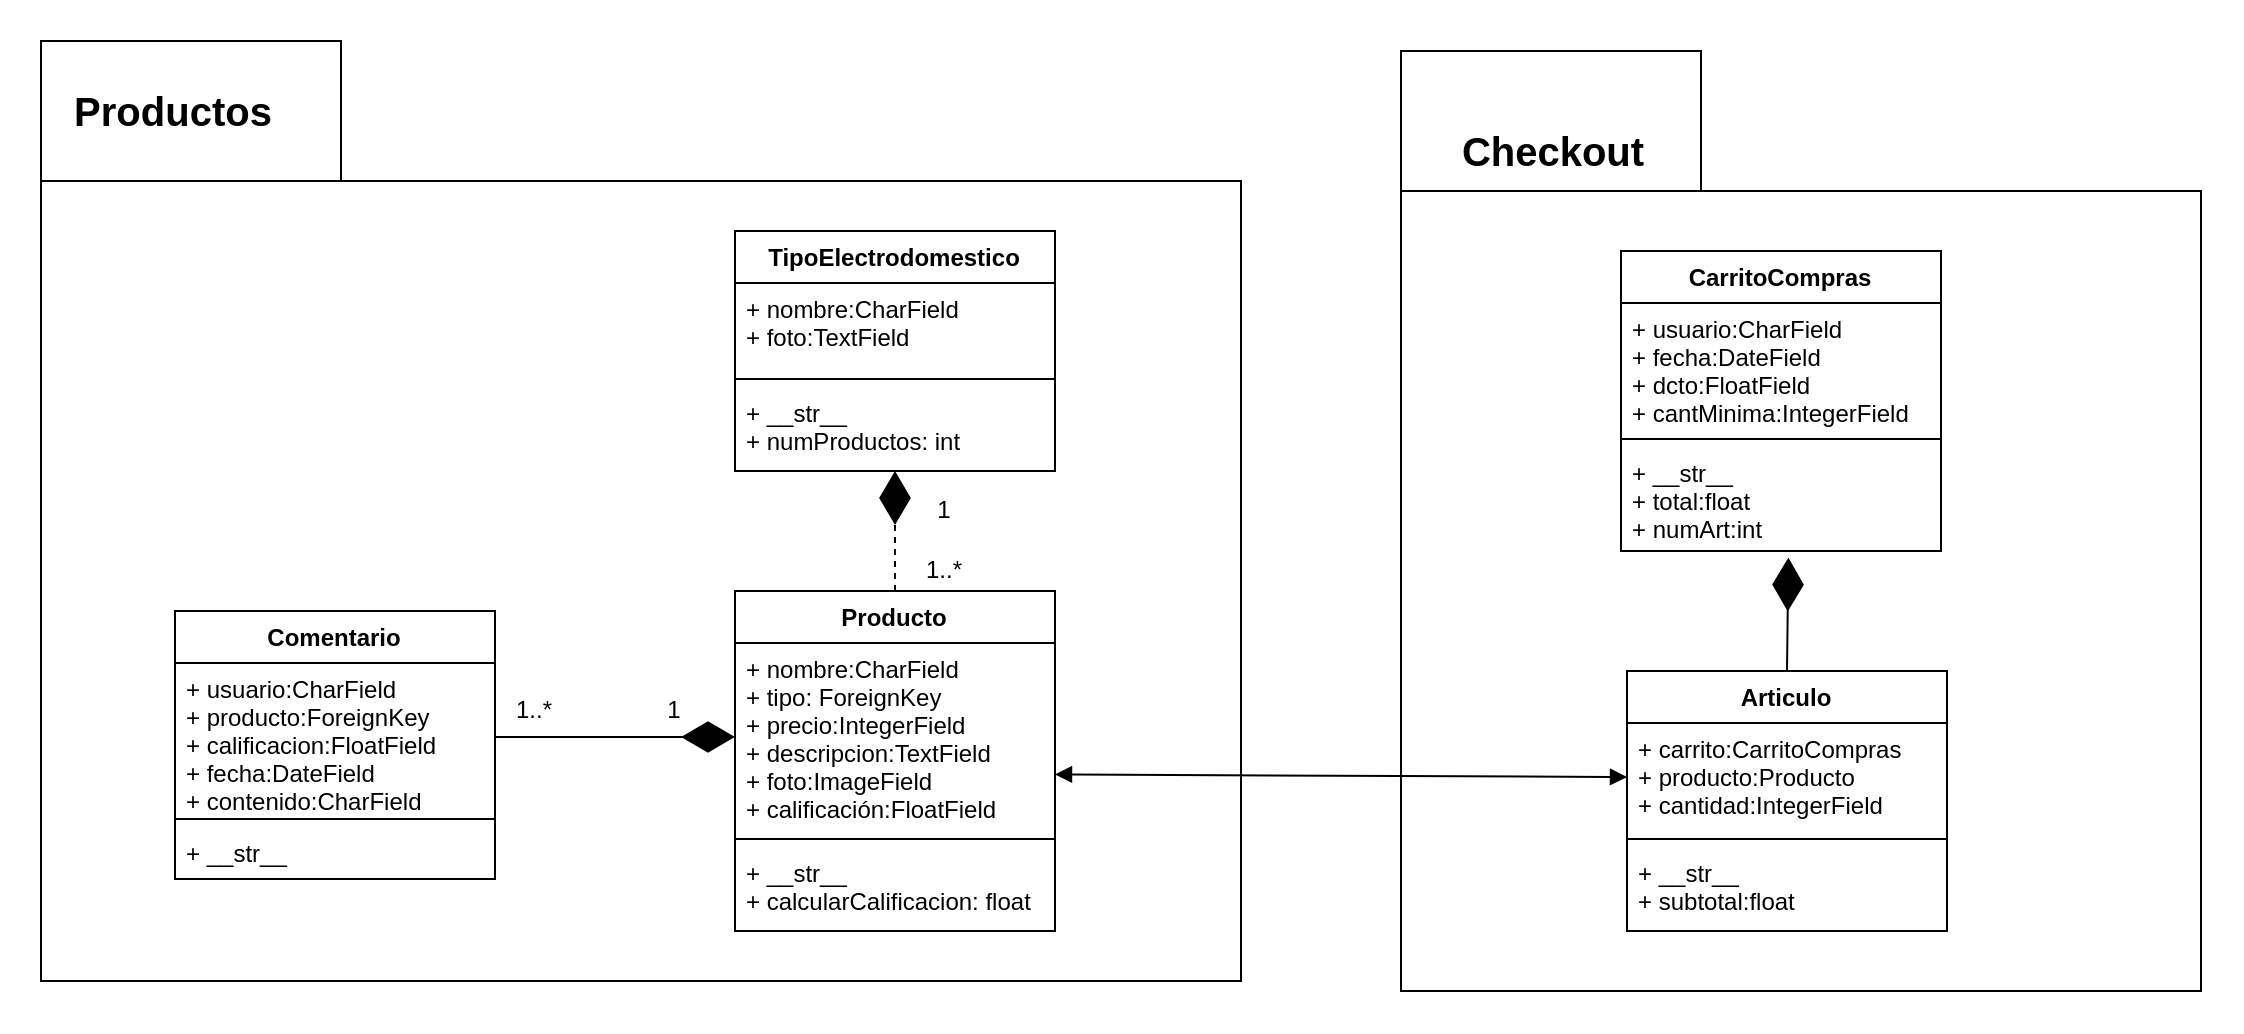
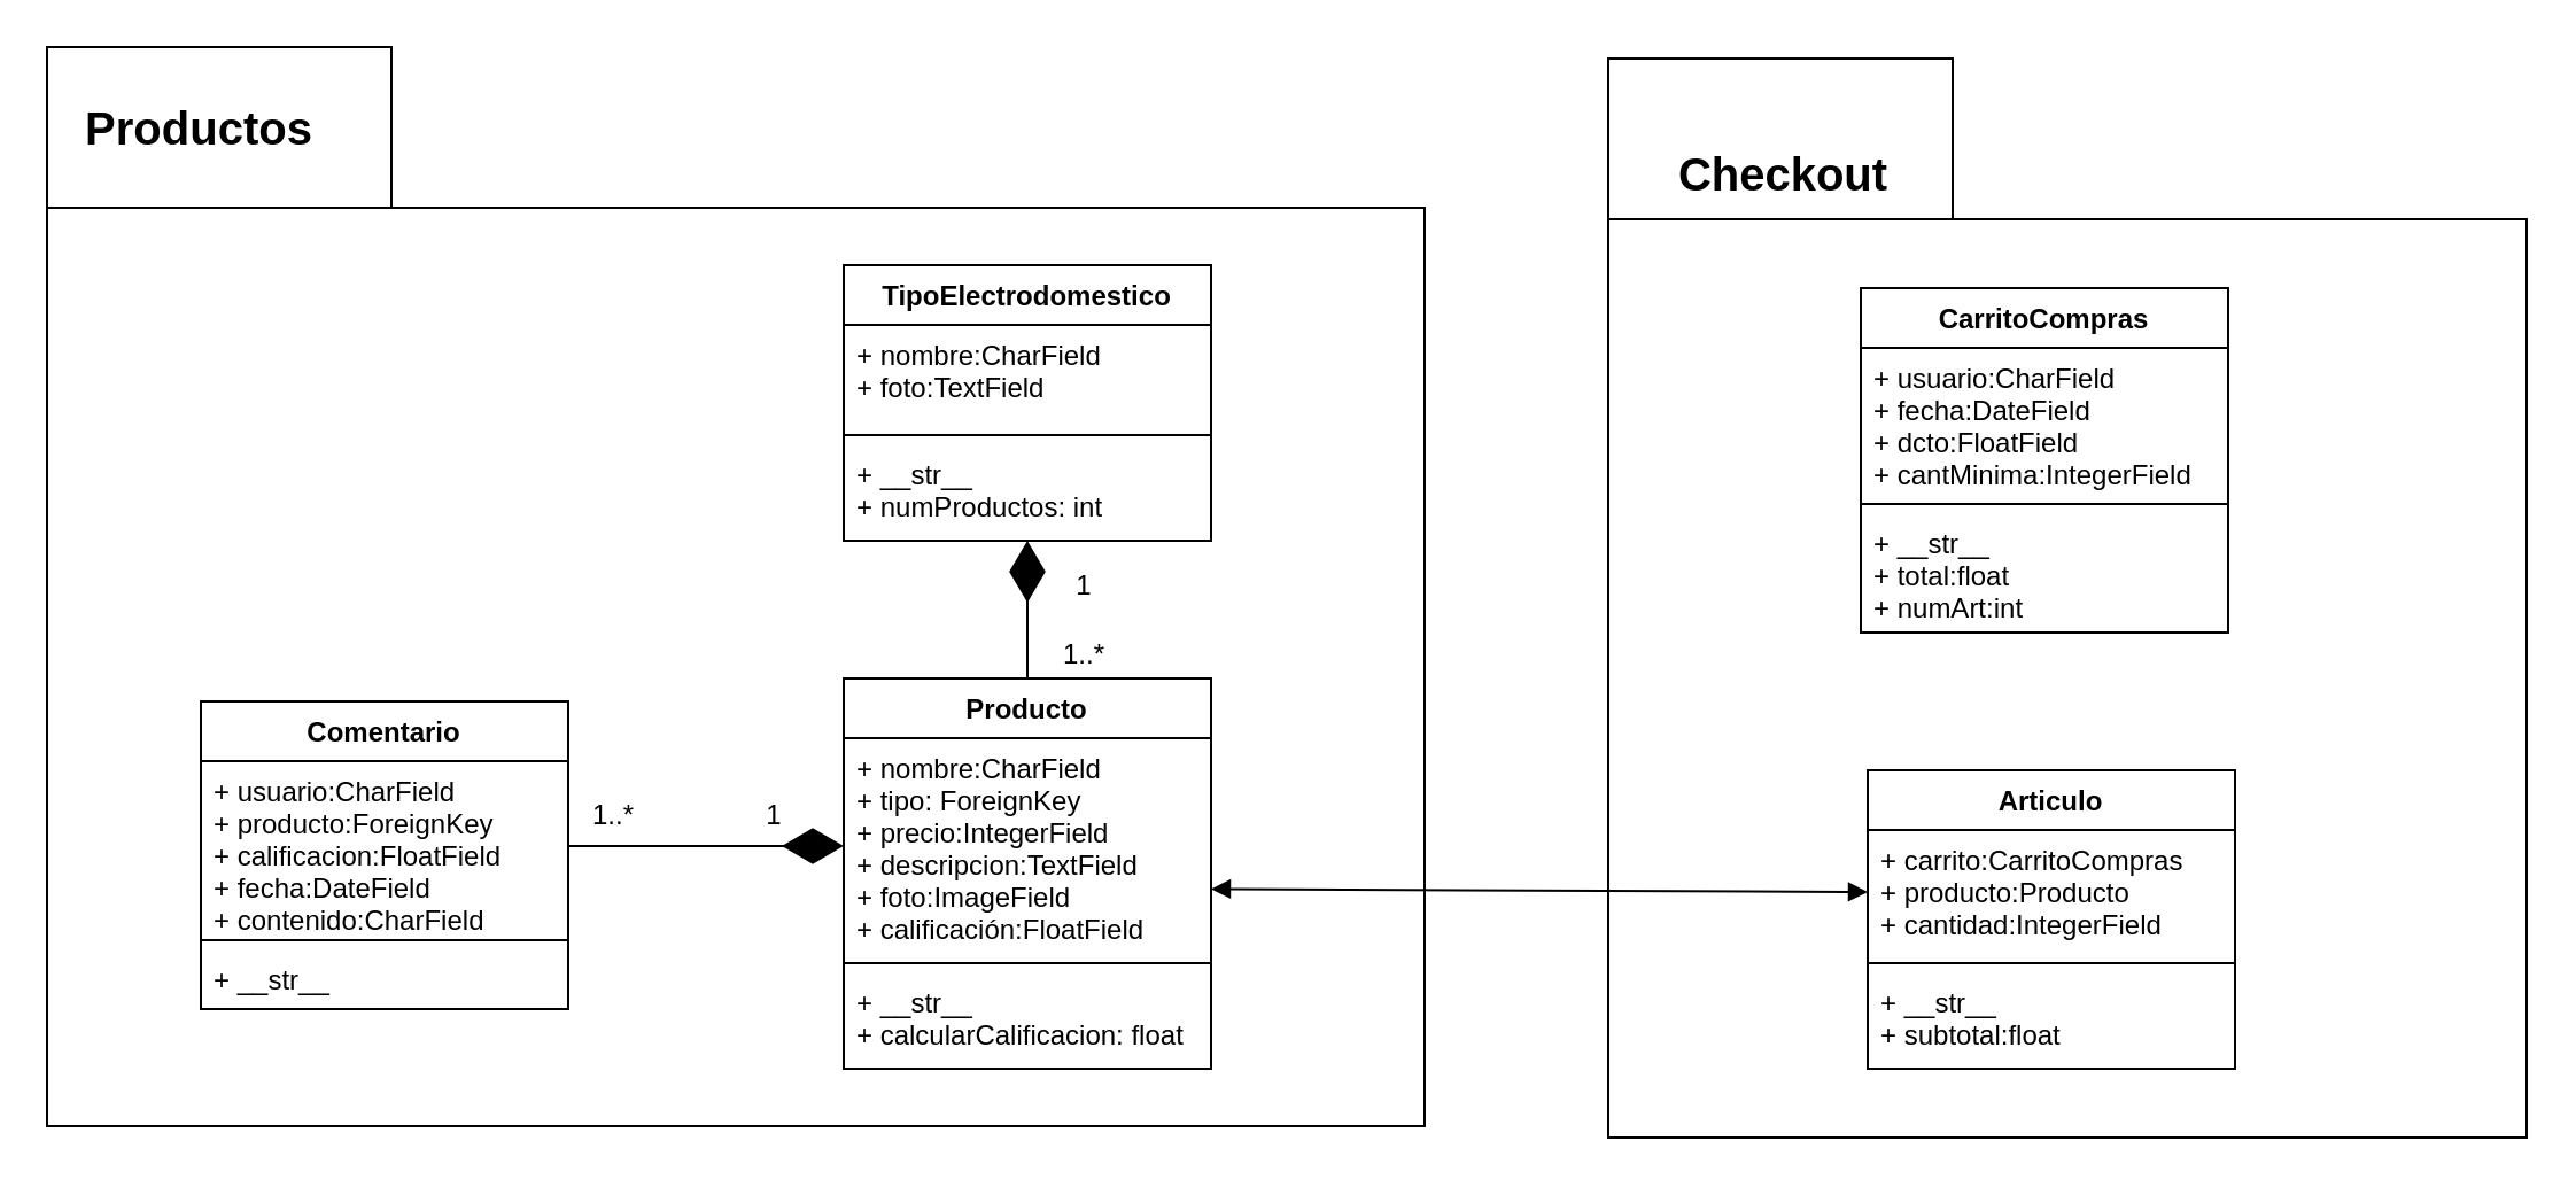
  <mxCell id="0" />
  <mxCell id="1" parent="0" />
  <mxCell id="2" value="" style="shape=folder;fontStyle=1;spacingTop=10;tabWidth=150;tabHeight=70;tabPosition=left;html=1;" vertex="1" parent="1"><mxGeometry x="20" y="20" width="600" height="470" as="geometry" /></mxCell>
  <mxCell id="3" value="TipoElectrodomestico" style="swimlane;fontStyle=1;align=center;verticalAlign=top;childLayout=stackLayout;horizontal=1;startSize=26;horizontalStack=0;resizeParent=1;resizeParentMax=0;resizeLast=0;collapsible=1;marginBottom=0;" vertex="1" parent="1"><mxGeometry x="367" y="115" width="160" height="120" as="geometry" /></mxCell>
  <mxCell id="4" value="+ nombre:CharField&#10;+ foto:TextField" style="text;strokeColor=none;fillColor=none;align=left;verticalAlign=top;spacingLeft=4;spacingRight=4;overflow=hidden;rotatable=0;points=[[0,0.5],[1,0.5]];portConstraint=eastwest;" vertex="1" parent="3"><mxGeometry y="26" width="160" height="44" as="geometry" /></mxCell>
  <mxCell id="5" value="" style="line;strokeWidth=1;fillColor=none;align=left;verticalAlign=middle;spacingTop=-1;spacingLeft=3;spacingRight=3;rotatable=0;labelPosition=right;points=[];portConstraint=eastwest;" vertex="1" parent="3"><mxGeometry y="70" width="160" height="8" as="geometry" /></mxCell>
  <mxCell id="6" value="+ __str__&#10;+ numProductos: int&#10;" style="text;strokeColor=none;fillColor=none;align=left;verticalAlign=top;spacingLeft=4;spacingRight=4;overflow=hidden;rotatable=0;points=[[0,0.5],[1,0.5]];portConstraint=eastwest;" vertex="1" parent="3"><mxGeometry y="78" width="160" height="42" as="geometry" /></mxCell>
  <mxCell id="7" value="Producto" style="swimlane;fontStyle=1;align=center;verticalAlign=top;childLayout=stackLayout;horizontal=1;startSize=26;horizontalStack=0;resizeParent=1;resizeParentMax=0;resizeLast=0;collapsible=1;marginBottom=0;" vertex="1" parent="1"><mxGeometry x="367" y="295" width="160" height="170" as="geometry" /></mxCell>
  <mxCell id="8" value="+ nombre:CharField&#10;+ tipo: ForeignKey&#10;+ precio:IntegerField&#10;+ descripcion:TextField&#10;+ foto:ImageField&#10;+ calificación:FloatField&#10;&#10;" style="text;strokeColor=none;fillColor=none;align=left;verticalAlign=top;spacingLeft=4;spacingRight=4;overflow=hidden;rotatable=0;points=[[0,0.5],[1,0.5]];portConstraint=eastwest;" vertex="1" parent="7"><mxGeometry y="26" width="160" height="94" as="geometry" /></mxCell>
  <mxCell id="9" value="" style="line;strokeWidth=1;fillColor=none;align=left;verticalAlign=middle;spacingTop=-1;spacingLeft=3;spacingRight=3;rotatable=0;labelPosition=right;points=[];portConstraint=eastwest;" vertex="1" parent="7"><mxGeometry y="120" width="160" height="8" as="geometry" /></mxCell>
  <mxCell id="10" value="+ __str__&#10;+ calcularCalificacion: float&#10;" style="text;strokeColor=none;fillColor=none;align=left;verticalAlign=top;spacingLeft=4;spacingRight=4;overflow=hidden;rotatable=0;points=[[0,0.5],[1,0.5]];portConstraint=eastwest;" vertex="1" parent="7"><mxGeometry y="128" width="160" height="42" as="geometry" /></mxCell>
  <mxCell id="11" value="Comentario" style="swimlane;fontStyle=1;align=center;verticalAlign=top;childLayout=stackLayout;horizontal=1;startSize=26;horizontalStack=0;resizeParent=1;resizeParentMax=0;resizeLast=0;collapsible=1;marginBottom=0;" vertex="1" parent="1"><mxGeometry x="87" y="305" width="160" height="134" as="geometry" /></mxCell>
  <mxCell id="12" value="+ usuario:CharField&#10;+ producto:ForeignKey&#10;+ calificacion:FloatField&#10;+ fecha:DateField&#10;+ contenido:CharField&#10;" style="text;strokeColor=none;fillColor=none;align=left;verticalAlign=top;spacingLeft=4;spacingRight=4;overflow=hidden;rotatable=0;points=[[0,0.5],[1,0.5]];portConstraint=eastwest;" vertex="1" parent="11"><mxGeometry y="26" width="160" height="74" as="geometry" /></mxCell>
  <mxCell id="13" value="" style="line;strokeWidth=1;fillColor=none;align=left;verticalAlign=middle;spacingTop=-1;spacingLeft=3;spacingRight=3;rotatable=0;labelPosition=right;points=[];portConstraint=eastwest;" vertex="1" parent="11"><mxGeometry y="100" width="160" height="8" as="geometry" /></mxCell>
  <mxCell id="14" value="+ __str__" style="text;strokeColor=none;fillColor=none;align=left;verticalAlign=top;spacingLeft=4;spacingRight=4;overflow=hidden;rotatable=0;points=[[0,0.5],[1,0.5]];portConstraint=eastwest;" vertex="1" parent="11"><mxGeometry y="108" width="160" height="26" as="geometry" /></mxCell>
  <mxCell id="15" value="" style="endArrow=diamondThin;endFill=1;endSize=24;html=1;entryX=0;entryY=0.5;entryDx=0;entryDy=0;exitX=1;exitY=0.5;exitDx=0;exitDy=0;" edge="1" parent="1" source="12" target="8"><mxGeometry width="160" relative="1" as="geometry"><mxPoint x="207" y="285" as="sourcePoint" /><mxPoint x="367" y="285" as="targetPoint" /></mxGeometry></mxCell>
  <mxCell id="16" value="1" style="text;html=1;strokeColor=none;fillColor=none;align=center;verticalAlign=middle;whiteSpace=wrap;rounded=0;" vertex="1" parent="1"><mxGeometry x="317" y="345" width="40" height="20" as="geometry" /></mxCell>
  <mxCell id="17" value="1..*" style="text;html=1;strokeColor=none;fillColor=none;align=center;verticalAlign=middle;whiteSpace=wrap;rounded=0;" vertex="1" parent="1"><mxGeometry x="247" y="345" width="40" height="20" as="geometry" /></mxCell>
- <mxCell id="18" value="" style="endArrow=diamondThin;endFill=1;endSize=24;html=1;exitX=0.5;exitY=0;exitDx=0;exitDy=0;entryX=0.5;entryY=1;entryDx=0;entryDy=0;entryPerimeter=0;dashed=1;" edge="1" parent="1" source="7" target="6"><mxGeometry width="160" relative="1" as="geometry"><mxPoint x="507" y="235" as="sourcePoint" /><mxPoint x="447" y="245" as="targetPoint" /></mxGeometry></mxCell>
+ <mxCell id="18" value="" style="endArrow=diamondThin;endFill=1;endSize=24;html=1;exitX=0.5;exitY=0;exitDx=0;exitDy=0;entryX=0.5;entryY=1;entryDx=0;entryDy=0;entryPerimeter=0;" edge="1" parent="1" source="7" target="6"><mxGeometry width="160" relative="1" as="geometry"><mxPoint x="507" y="235" as="sourcePoint" /><mxPoint x="447" y="245" as="targetPoint" /></mxGeometry></mxCell>
  <mxCell id="19" value="1" style="text;html=1;strokeColor=none;fillColor=none;align=center;verticalAlign=middle;whiteSpace=wrap;rounded=0;" vertex="1" parent="1"><mxGeometry x="452" y="245" width="40" height="20" as="geometry" /></mxCell>
  <mxCell id="20" value="1..*" style="text;html=1;strokeColor=none;fillColor=none;align=center;verticalAlign=middle;whiteSpace=wrap;rounded=0;" vertex="1" parent="1"><mxGeometry x="452" y="275" width="40" height="20" as="geometry" /></mxCell>
  <mxCell id="21" value="Productos" style="text;html=1;strokeColor=none;fillColor=none;align=center;verticalAlign=middle;whiteSpace=wrap;rounded=0;fontSize=20;fontStyle=1" vertex="1" parent="1"><mxGeometry x="50" y="45" width="73" height="20" as="geometry" /></mxCell>
  <mxCell id="22" value="" style="shape=folder;fontStyle=1;spacingTop=10;tabWidth=150;tabHeight=70;tabPosition=left;html=1;" vertex="1" parent="1"><mxGeometry x="700" y="25" width="400" height="470" as="geometry" /></mxCell>
  <mxCell id="23" value="Checkout" style="text;html=1;strokeColor=none;fillColor=none;align=center;verticalAlign=middle;whiteSpace=wrap;rounded=0;fontSize=20;fontStyle=1" vertex="1" parent="1"><mxGeometry x="740" y="65" width="73" height="20" as="geometry" /></mxCell>
  <mxCell id="24" value="CarritoCompras" style="swimlane;fontStyle=1;align=center;verticalAlign=top;childLayout=stackLayout;horizontal=1;startSize=26;horizontalStack=0;resizeParent=1;resizeParentMax=0;resizeLast=0;collapsible=1;marginBottom=0;" vertex="1" parent="1"><mxGeometry x="810" y="125" width="160" height="150" as="geometry" /></mxCell>
  <mxCell id="25" value="+ usuario:CharField&#10;+ fecha:DateField&#10;+ dcto:FloatField&#10;+ cantMinima:IntegerField&#10;" style="text;strokeColor=none;fillColor=none;align=left;verticalAlign=top;spacingLeft=4;spacingRight=4;overflow=hidden;rotatable=0;points=[[0,0.5],[1,0.5]];portConstraint=eastwest;" vertex="1" parent="24"><mxGeometry y="26" width="160" height="64" as="geometry" /></mxCell>
  <mxCell id="26" value="" style="line;strokeWidth=1;fillColor=none;align=left;verticalAlign=middle;spacingTop=-1;spacingLeft=3;spacingRight=3;rotatable=0;labelPosition=right;points=[];portConstraint=eastwest;" vertex="1" parent="24"><mxGeometry y="90" width="160" height="8" as="geometry" /></mxCell>
  <mxCell id="27" value="+ __str__&#10;+ total:float&#10;+ numArt:int&#10;" style="text;strokeColor=none;fillColor=none;align=left;verticalAlign=top;spacingLeft=4;spacingRight=4;overflow=hidden;rotatable=0;points=[[0,0.5],[1,0.5]];portConstraint=eastwest;" vertex="1" parent="24"><mxGeometry y="98" width="160" height="52" as="geometry" /></mxCell>
  <mxCell id="28" value="Articulo" style="swimlane;fontStyle=1;align=center;verticalAlign=top;childLayout=stackLayout;horizontal=1;startSize=26;horizontalStack=0;resizeParent=1;resizeParentMax=0;resizeLast=0;collapsible=1;marginBottom=0;fontSize=12;" vertex="1" parent="1"><mxGeometry x="813" y="335" width="160" height="130" as="geometry" /></mxCell>
  <mxCell id="29" value="+ carrito:CarritoCompras&#10;+ producto:Producto&#10;+ cantidad:IntegerField&#10;" style="text;strokeColor=none;fillColor=none;align=left;verticalAlign=top;spacingLeft=4;spacingRight=4;overflow=hidden;rotatable=0;points=[[0,0.5],[1,0.5]];portConstraint=eastwest;" vertex="1" parent="28"><mxGeometry y="26" width="160" height="54" as="geometry" /></mxCell>
  <mxCell id="30" value="" style="line;strokeWidth=1;fillColor=none;align=left;verticalAlign=middle;spacingTop=-1;spacingLeft=3;spacingRight=3;rotatable=0;labelPosition=right;points=[];portConstraint=eastwest;" vertex="1" parent="28"><mxGeometry y="80" width="160" height="8" as="geometry" /></mxCell>
  <mxCell id="31" value="+ __str__&#10;+ subtotal:float&#10;" style="text;strokeColor=none;fillColor=none;align=left;verticalAlign=top;spacingLeft=4;spacingRight=4;overflow=hidden;rotatable=0;points=[[0,0.5],[1,0.5]];portConstraint=eastwest;" vertex="1" parent="28"><mxGeometry y="88" width="160" height="42" as="geometry" /></mxCell>
- <mxCell id="32" value="" style="endArrow=diamondThin;endFill=1;endSize=24;html=1;fontSize=12;entryX=0.523;entryY=1.064;entryDx=0;entryDy=0;entryPerimeter=0;exitX=0.5;exitY=0;exitDx=0;exitDy=0;" edge="1" parent="1" source="28" target="27"><mxGeometry width="160" relative="1" as="geometry"><mxPoint x="620" y="345" as="sourcePoint" /><mxPoint x="780" y="345" as="targetPoint" /></mxGeometry></mxCell>
  <mxCell id="33" value="" style="endArrow=block;startArrow=block;endFill=1;startFill=1;html=1;fontSize=12;entryX=0;entryY=0.5;entryDx=0;entryDy=0;exitX=1;exitY=0.699;exitDx=0;exitDy=0;exitPerimeter=0;" edge="1" parent="1" source="8" target="29"><mxGeometry width="160" relative="1" as="geometry"><mxPoint x="590" y="405" as="sourcePoint" /><mxPoint x="750" y="405" as="targetPoint" /></mxGeometry></mxCell>
